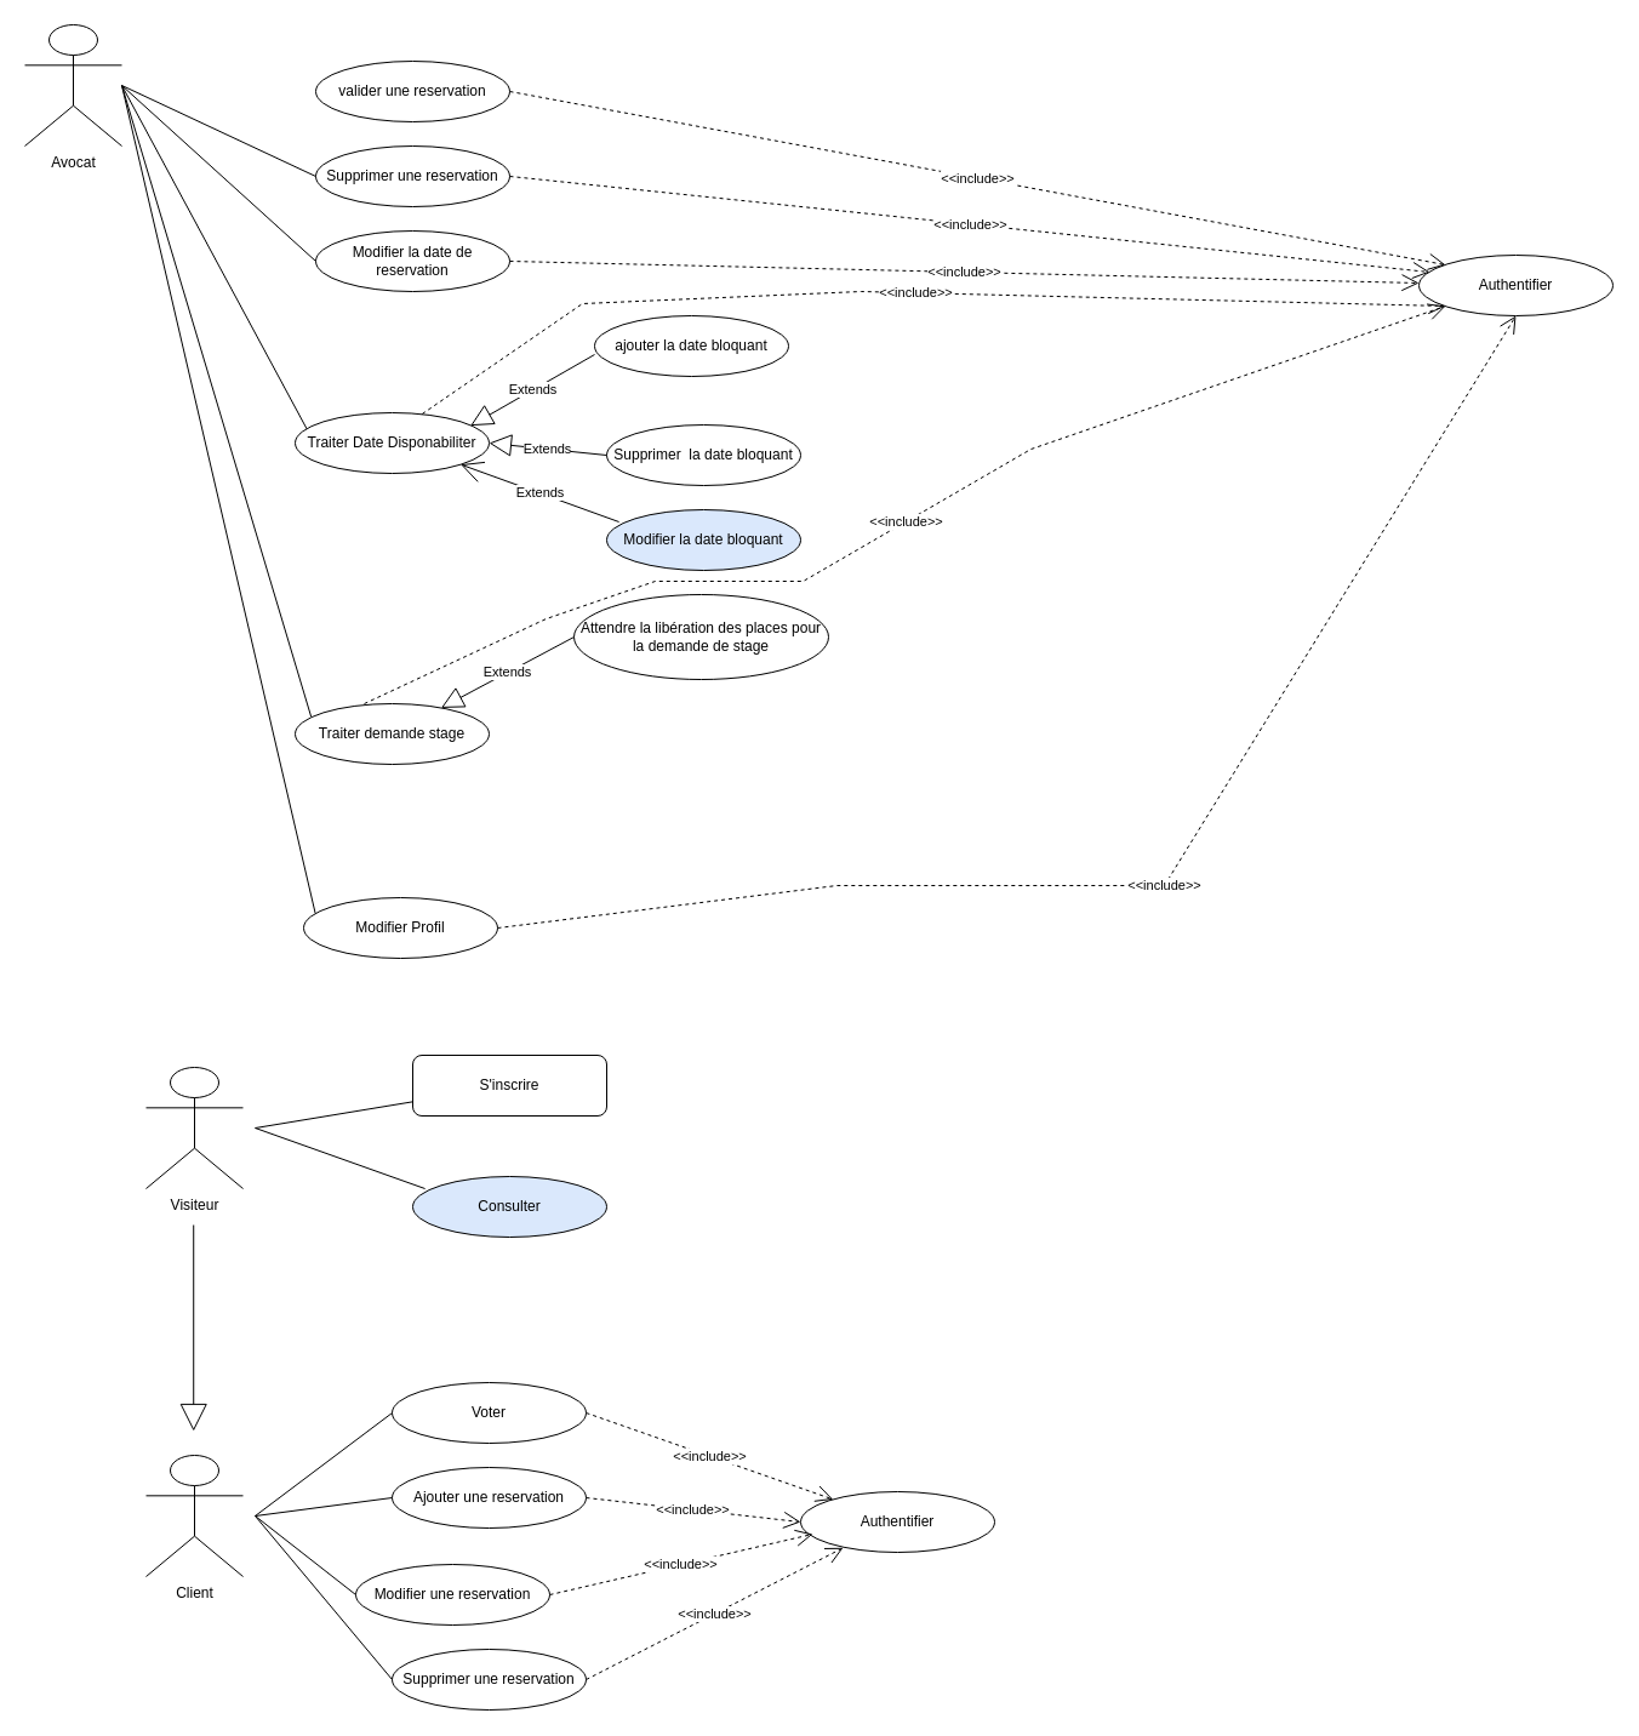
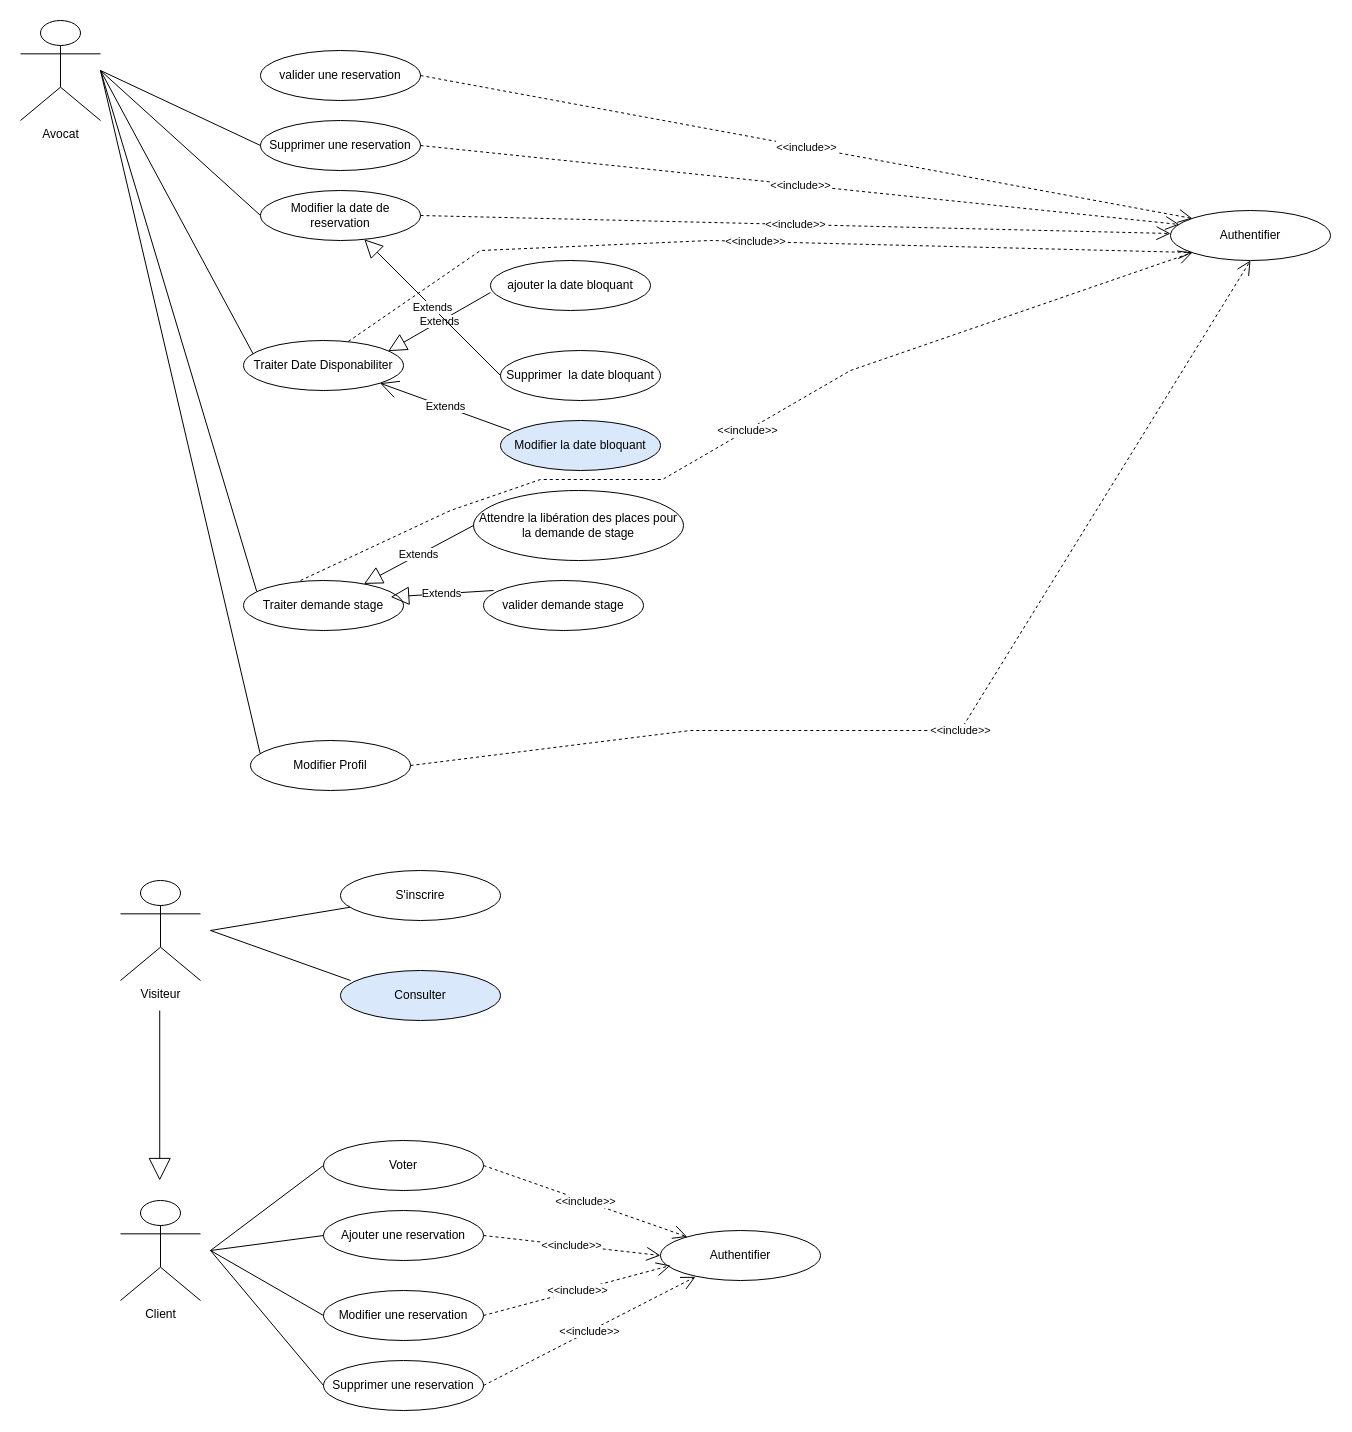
  <mxCell id="0" />
  <mxCell id="1" parent="0" />
  <mxCell id="2" value="Avocat" style="shape=umlActor;verticalLabelPosition=bottom;verticalAlign=top;html=1;outlineConnect=0;" vertex="1" parent="1"><mxGeometry x="20" y="20" width="80" height="100" as="geometry" /></mxCell>
  <mxCell id="3" value="valider une reservation" style="ellipse;whiteSpace=wrap;html=1;" vertex="1" parent="1"><mxGeometry x="260" y="50" width="160" height="50" as="geometry" /></mxCell>
  <mxCell id="4" value="Supprimer une reservation" style="ellipse;whiteSpace=wrap;html=1;" vertex="1" parent="1"><mxGeometry x="260" y="120" width="160" height="50" as="geometry" /></mxCell>
  <mxCell id="5" value="Modifier Profil" style="ellipse;whiteSpace=wrap;html=1;" vertex="1" parent="1"><mxGeometry x="250" y="740" width="160" height="50" as="geometry" /></mxCell>
  <mxCell id="6" value="ajouter la date bloquant" style="ellipse;whiteSpace=wrap;html=1;" vertex="1" parent="1"><mxGeometry x="490" y="260" width="160" height="50" as="geometry" /></mxCell>
  <mxCell id="7" value="Modifier la date bloquant" style="ellipse;whiteSpace=wrap;html=1;fillColor=#dae8fc;" vertex="1" parent="1"><mxGeometry x="500" y="420" width="160" height="50" as="geometry" /></mxCell>
  <mxCell id="8" value="Supprimer&amp;nbsp; la date bloquant" style="ellipse;whiteSpace=wrap;html=1;" vertex="1" parent="1"><mxGeometry x="500" y="350" width="160" height="50" as="geometry" /></mxCell>
+ <mxCell id="9" value="valider demande stage" style="ellipse;whiteSpace=wrap;html=1;" vertex="1" parent="1"><mxGeometry x="483" y="580" width="160" height="50" as="geometry" /></mxCell>
  <mxCell id="10" value="Modifier la date de reservation" style="ellipse;whiteSpace=wrap;html=1;" vertex="1" parent="1"><mxGeometry x="260" y="190" width="160" height="50" as="geometry" /></mxCell>
  <mxCell id="11" value="Attendre la libération des places pour la demande de stage" style="ellipse;whiteSpace=wrap;html=1;" vertex="1" parent="1"><mxGeometry x="473" y="490" width="210" height="70" as="geometry" /></mxCell>
  <mxCell id="12" value="" style="endArrow=none;html=1;exitX=0;exitY=0.5;exitDx=0;exitDy=0;" edge="1" parent="1" source="4"><mxGeometry width="50" height="50" relative="1" as="geometry"><mxPoint x="250" y="150" as="sourcePoint" /><mxPoint x="100" y="70" as="targetPoint" /></mxGeometry></mxCell>
  <mxCell id="13" value="" style="endArrow=none;html=1;exitX=0;exitY=0.5;exitDx=0;exitDy=0;" edge="1" parent="1" source="10"><mxGeometry width="50" height="50" relative="1" as="geometry"><mxPoint x="250" y="210" as="sourcePoint" /><mxPoint x="100" y="70" as="targetPoint" /></mxGeometry></mxCell>
  <mxCell id="14" value="Client" style="shape=umlActor;verticalLabelPosition=bottom;verticalAlign=top;html=1;outlineConnect=0;" vertex="1" parent="1"><mxGeometry x="120" y="1200" width="80" height="100" as="geometry" /></mxCell>
  <mxCell id="15" value="Visiteur" style="shape=umlActor;verticalLabelPosition=bottom;verticalAlign=top;html=1;outlineConnect=0;" vertex="1" parent="1"><mxGeometry x="120" y="880" width="80" height="100" as="geometry" /></mxCell>
  <mxCell id="16" value="Consulter" style="ellipse;whiteSpace=wrap;html=1;fillColor=#dae8fc;" vertex="1" parent="1"><mxGeometry x="340" y="970" width="160" height="50" as="geometry" /></mxCell>
  <mxCell id="17" value="Ajouter une reservation" style="ellipse;whiteSpace=wrap;html=1;" vertex="1" parent="1"><mxGeometry x="323" y="1210" width="160" height="50" as="geometry" /></mxCell>
- <mxCell id="18" value="Modifier une reservation" style="ellipse;whiteSpace=wrap;html=1;" vertex="1" parent="1"><mxGeometry x="293" y="1290" width="160" height="50" as="geometry" /></mxCell>
+ <mxCell id="18" value="Modifier une reservation" style="ellipse;whiteSpace=wrap;html=1;" vertex="1" parent="1"><mxGeometry x="323" y="1290" width="160" height="50" as="geometry" /></mxCell>
  <mxCell id="19" value="Supprimer une reservation" style="ellipse;whiteSpace=wrap;html=1;" vertex="1" parent="1"><mxGeometry x="323" y="1360" width="160" height="50" as="geometry" /></mxCell>
  <mxCell id="20" value="Voter" style="ellipse;whiteSpace=wrap;html=1;" vertex="1" parent="1"><mxGeometry x="323" y="1140" width="160" height="50" as="geometry" /></mxCell>
  <mxCell id="21" value="Traiter demande stage" style="ellipse;whiteSpace=wrap;html=1;" vertex="1" parent="1"><mxGeometry x="243" y="580" width="160" height="50" as="geometry" /></mxCell>
  <mxCell id="22" value="Traiter Date Disponabiliter" style="ellipse;whiteSpace=wrap;html=1;" vertex="1" parent="1"><mxGeometry x="243" y="340" width="160" height="50" as="geometry" /></mxCell>
  <mxCell id="23" value="Extends" style="endArrow=block;endSize=16;endFill=0;html=1;rounded=0;exitX=0;exitY=0.5;exitDx=0;exitDy=0;" edge="1" parent="1" source="11" target="21"><mxGeometry width="160" relative="1" as="geometry"><mxPoint x="453" y="530" as="sourcePoint" /><mxPoint x="613" y="530" as="targetPoint" /></mxGeometry></mxCell>
+ <mxCell id="24" value="Extends" style="endArrow=block;endSize=16;endFill=0;html=1;rounded=0;exitX=0.063;exitY=0.2;exitDx=0;exitDy=0;exitPerimeter=0;entryX=0.92;entryY=0.329;entryDx=0;entryDy=0;entryPerimeter=0;" edge="1" parent="1" source="9" target="21"><mxGeometry width="160" relative="1" as="geometry"><mxPoint x="483" y="535" as="sourcePoint" /><mxPoint x="373" y="593" as="targetPoint" /></mxGeometry></mxCell>
  <mxCell id="25" value="Extends" style="endArrow=block;endSize=16;endFill=0;html=1;rounded=0;exitX=0;exitY=0.5;exitDx=0;exitDy=0;entryX=0.904;entryY=0.213;entryDx=0;entryDy=0;entryPerimeter=0;" edge="1" parent="1" target="22"><mxGeometry width="160" relative="1" as="geometry"><mxPoint x="490" y="292" as="sourcePoint" /><mxPoint x="380" y="350" as="targetPoint" /></mxGeometry></mxCell>
- <mxCell id="26" value="Extends" style="endArrow=block;endSize=16;endFill=0;html=1;rounded=0;exitX=0;exitY=0.5;exitDx=0;exitDy=0;entryX=1;entryY=0.5;entryDx=0;entryDy=0;" edge="1" parent="1" source="8" target="22"><mxGeometry width="160" relative="1" as="geometry"><mxPoint x="500" y="302" as="sourcePoint" /><mxPoint x="390" y="360" as="targetPoint" /></mxGeometry></mxCell>
+ <mxCell id="26" value="Extends" style="endArrow=block;endSize=16;endFill=0;html=1;rounded=0;exitX=0;exitY=0.5;exitDx=0;exitDy=0;" edge="1" parent="1" source="8" target="10"><mxGeometry width="160" relative="1" as="geometry"><mxPoint x="500" y="302" as="sourcePoint" /><mxPoint x="390" y="360" as="targetPoint" /></mxGeometry></mxCell>
  <mxCell id="27" value="Extends" style="endArrow=open;endSize=16;endFill=0;html=1;rounded=0;exitX=0.063;exitY=0.2;exitDx=0;exitDy=0;exitPerimeter=0;entryX=1;entryY=1;entryDx=0;entryDy=0;" edge="1" parent="1" source="7" target="22"><mxGeometry width="160" relative="1" as="geometry"><mxPoint x="510" y="385" as="sourcePoint" /><mxPoint x="400" y="370" as="targetPoint" /></mxGeometry></mxCell>
  <mxCell id="28" value="" style="endArrow=none;html=1;exitX=0.06;exitY=0.267;exitDx=0;exitDy=0;exitPerimeter=0;" edge="1" parent="1" source="22"><mxGeometry width="50" height="50" relative="1" as="geometry"><mxPoint x="270" y="225" as="sourcePoint" /><mxPoint x="100" y="70" as="targetPoint" /></mxGeometry></mxCell>
  <mxCell id="29" value="" style="endArrow=none;html=1;exitX=0.082;exitY=0.213;exitDx=0;exitDy=0;exitPerimeter=0;" edge="1" parent="1" source="21"><mxGeometry width="50" height="50" relative="1" as="geometry"><mxPoint x="263" y="363" as="sourcePoint" /><mxPoint x="100" y="70" as="targetPoint" /></mxGeometry></mxCell>
  <mxCell id="30" value="" style="endArrow=none;html=1;exitX=0.06;exitY=0.257;exitDx=0;exitDy=0;exitPerimeter=0;" edge="1" parent="1" source="5"><mxGeometry width="50" height="50" relative="1" as="geometry"><mxPoint x="243" y="635.5" as="sourcePoint" /><mxPoint x="100" y="70" as="targetPoint" /></mxGeometry></mxCell>
  <mxCell id="31" value="&amp;lt;&amp;lt;include&amp;gt;&amp;gt;" style="endArrow=open;endSize=12;dashed=1;html=1;rounded=0;exitX=1;exitY=0.5;exitDx=0;exitDy=0;entryX=0;entryY=0;entryDx=0;entryDy=0;" edge="1" parent="1" source="3"><mxGeometry width="160" relative="1" as="geometry"><mxPoint x="403" y="60" as="sourcePoint" /><mxPoint x="1192" y="218" as="targetPoint" /></mxGeometry></mxCell>
  <mxCell id="32" value="&amp;lt;&amp;lt;include&amp;gt;&amp;gt;" style="endArrow=open;endSize=12;dashed=1;html=1;rounded=0;exitX=1;exitY=0.5;exitDx=0;exitDy=0;entryX=0.055;entryY=0.289;entryDx=0;entryDy=0;entryPerimeter=0;" edge="1" parent="1" source="4"><mxGeometry width="160" relative="1" as="geometry"><mxPoint x="430" y="85" as="sourcePoint" /><mxPoint x="1179" y="224" as="targetPoint" /></mxGeometry></mxCell>
  <mxCell id="33" value="&amp;lt;&amp;lt;include&amp;gt;&amp;gt;" style="endArrow=open;endSize=12;dashed=1;html=1;rounded=0;exitX=1;exitY=0.5;exitDx=0;exitDy=0;" edge="1" parent="1" source="10"><mxGeometry width="160" relative="1" as="geometry"><mxPoint x="430" y="155" as="sourcePoint" /><mxPoint x="1170" y="233" as="targetPoint" /></mxGeometry></mxCell>
  <mxCell id="34" value="&amp;lt;&amp;lt;include&amp;gt;&amp;gt;" style="endArrow=open;endSize=12;dashed=1;html=1;rounded=0;exitX=0.655;exitY=0.019;exitDx=0;exitDy=0;exitPerimeter=0;entryX=0;entryY=1;entryDx=0;entryDy=0;" edge="1" parent="1" source="22"><mxGeometry width="160" relative="1" as="geometry"><mxPoint x="430" y="225" as="sourcePoint" /><mxPoint x="1192" y="252" as="targetPoint" /><Array as="points"><mxPoint x="480" y="250" /><mxPoint x="710" y="240" /></Array></mxGeometry></mxCell>
  <mxCell id="35" value="&amp;lt;&amp;lt;include&amp;gt;&amp;gt;" style="endArrow=open;endSize=12;dashed=1;html=1;rounded=0;exitX=0.655;exitY=0.019;exitDx=0;exitDy=0;exitPerimeter=0;entryX=0;entryY=1;entryDx=0;entryDy=0;" edge="1" parent="1"><mxGeometry width="160" relative="1" as="geometry"><mxPoint x="300" y="580" as="sourcePoint" /><mxPoint x="1192" y="252" as="targetPoint" /><Array as="points"><mxPoint x="450" y="510" /><mxPoint x="540" y="479" /><mxPoint x="662" y="479" /><mxPoint x="850" y="370" /></Array></mxGeometry></mxCell>
  <mxCell id="36" value="&amp;lt;&amp;lt;include&amp;gt;&amp;gt;" style="endArrow=open;endSize=12;dashed=1;html=1;rounded=0;exitX=0.655;exitY=0.019;exitDx=0;exitDy=0;exitPerimeter=0;entryX=0.5;entryY=1;entryDx=0;entryDy=0;" edge="1" parent="1"><mxGeometry width="160" relative="1" as="geometry"><mxPoint x="410" y="765" as="sourcePoint" /><mxPoint x="1250" y="260" as="targetPoint" /><Array as="points"><mxPoint x="690" y="730" /><mxPoint x="772" y="730" /><mxPoint x="850" y="730" /><mxPoint x="960" y="730" /></Array></mxGeometry></mxCell>
- <mxCell id="37" value="S'inscrire" style="whiteSpace=wrap;html=1;rounded=1;" vertex="1" parent="1"><mxGeometry x="340" y="870" width="160" height="50" as="geometry" /></mxCell>
+ <mxCell id="37" value="S'inscrire" style="ellipse;whiteSpace=wrap;html=1;" vertex="1" parent="1"><mxGeometry x="340" y="870" width="160" height="50" as="geometry" /></mxCell>
  <mxCell id="38" value="" style="endArrow=block;endSize=20;endFill=0;html=1;rounded=0;" edge="1" parent="1"><mxGeometry width="160" relative="1" as="geometry"><mxPoint x="159.23" y="1010" as="sourcePoint" /><mxPoint x="159.23" y="1180" as="targetPoint" /></mxGeometry></mxCell>
  <mxCell id="39" value="Authentifier" style="ellipse;whiteSpace=wrap;html=1;" vertex="1" parent="1"><mxGeometry x="660" y="1230" width="160" height="50" as="geometry" /></mxCell>
  <mxCell id="40" value="&amp;lt;&amp;lt;include&amp;gt;&amp;gt;" style="endArrow=open;endSize=12;dashed=1;html=1;rounded=0;exitX=1;exitY=0.5;exitDx=0;exitDy=0;" edge="1" parent="1" source="20" target="39"><mxGeometry width="160" relative="1" as="geometry"><mxPoint x="430" y="1050" as="sourcePoint" /><mxPoint x="590" y="1050" as="targetPoint" /></mxGeometry></mxCell>
  <mxCell id="41" value="&amp;lt;&amp;lt;include&amp;gt;&amp;gt;" style="endArrow=open;endSize=12;dashed=1;html=1;rounded=0;exitX=1;exitY=0.5;exitDx=0;exitDy=0;entryX=0;entryY=0.5;entryDx=0;entryDy=0;" edge="1" parent="1" source="17" target="39"><mxGeometry width="160" relative="1" as="geometry"><mxPoint x="493" y="1165" as="sourcePoint" /><mxPoint x="700" y="1246" as="targetPoint" /></mxGeometry></mxCell>
  <mxCell id="42" value="&amp;lt;&amp;lt;include&amp;gt;&amp;gt;" style="endArrow=open;endSize=12;dashed=1;html=1;rounded=0;exitX=1;exitY=0.5;exitDx=0;exitDy=0;" edge="1" parent="1" source="18"><mxGeometry width="160" relative="1" as="geometry"><mxPoint x="493" y="1245" as="sourcePoint" /><mxPoint x="670" y="1265" as="targetPoint" /></mxGeometry></mxCell>
  <mxCell id="43" value="&amp;lt;&amp;lt;include&amp;gt;&amp;gt;" style="endArrow=open;endSize=12;dashed=1;html=1;rounded=0;exitX=1;exitY=0.5;exitDx=0;exitDy=0;entryX=0.219;entryY=0.926;entryDx=0;entryDy=0;entryPerimeter=0;" edge="1" parent="1" source="19" target="39"><mxGeometry width="160" relative="1" as="geometry"><mxPoint x="493" y="1325" as="sourcePoint" /><mxPoint x="680" y="1275" as="targetPoint" /></mxGeometry></mxCell>
  <mxCell id="44" value="" style="endArrow=none;html=1;rounded=0;" edge="1" parent="1" target="37"><mxGeometry width="50" height="50" relative="1" as="geometry"><mxPoint x="210" y="930" as="sourcePoint" /><mxPoint x="470" y="950" as="targetPoint" /></mxGeometry></mxCell>
  <mxCell id="45" value="" style="endArrow=none;html=1;rounded=0;entryX=0.063;entryY=0.2;entryDx=0;entryDy=0;entryPerimeter=0;" edge="1" parent="1" target="16"><mxGeometry width="50" height="50" relative="1" as="geometry"><mxPoint x="210" y="930" as="sourcePoint" /><mxPoint x="359" y="917" as="targetPoint" /></mxGeometry></mxCell>
  <mxCell id="46" value="Authentifier" style="ellipse;whiteSpace=wrap;html=1;" vertex="1" parent="1"><mxGeometry x="1170" y="210" width="160" height="50" as="geometry" /></mxCell>
  <mxCell id="47" value="" style="endArrow=none;html=1;entryX=0;entryY=0.5;entryDx=0;entryDy=0;" edge="1" parent="1" target="20"><mxGeometry width="50" height="50" relative="1" as="geometry"><mxPoint x="210" y="1250" as="sourcePoint" /><mxPoint x="680" y="1140" as="targetPoint" /></mxGeometry></mxCell>
  <mxCell id="48" value="" style="endArrow=none;html=1;entryX=0;entryY=0.5;entryDx=0;entryDy=0;" edge="1" parent="1" target="17"><mxGeometry width="50" height="50" relative="1" as="geometry"><mxPoint x="210" y="1250" as="sourcePoint" /><mxPoint x="333" y="1175" as="targetPoint" /></mxGeometry></mxCell>
  <mxCell id="49" value="" style="endArrow=none;html=1;entryX=0;entryY=0.5;entryDx=0;entryDy=0;" edge="1" parent="1" target="18"><mxGeometry width="50" height="50" relative="1" as="geometry"><mxPoint x="210" y="1250" as="sourcePoint" /><mxPoint x="333" y="1245" as="targetPoint" /></mxGeometry></mxCell>
  <mxCell id="50" value="" style="endArrow=none;html=1;entryX=0;entryY=0.5;entryDx=0;entryDy=0;" edge="1" parent="1" target="19"><mxGeometry width="50" height="50" relative="1" as="geometry"><mxPoint x="210" y="1250" as="sourcePoint" /><mxPoint x="333" y="1325" as="targetPoint" /></mxGeometry></mxCell>
